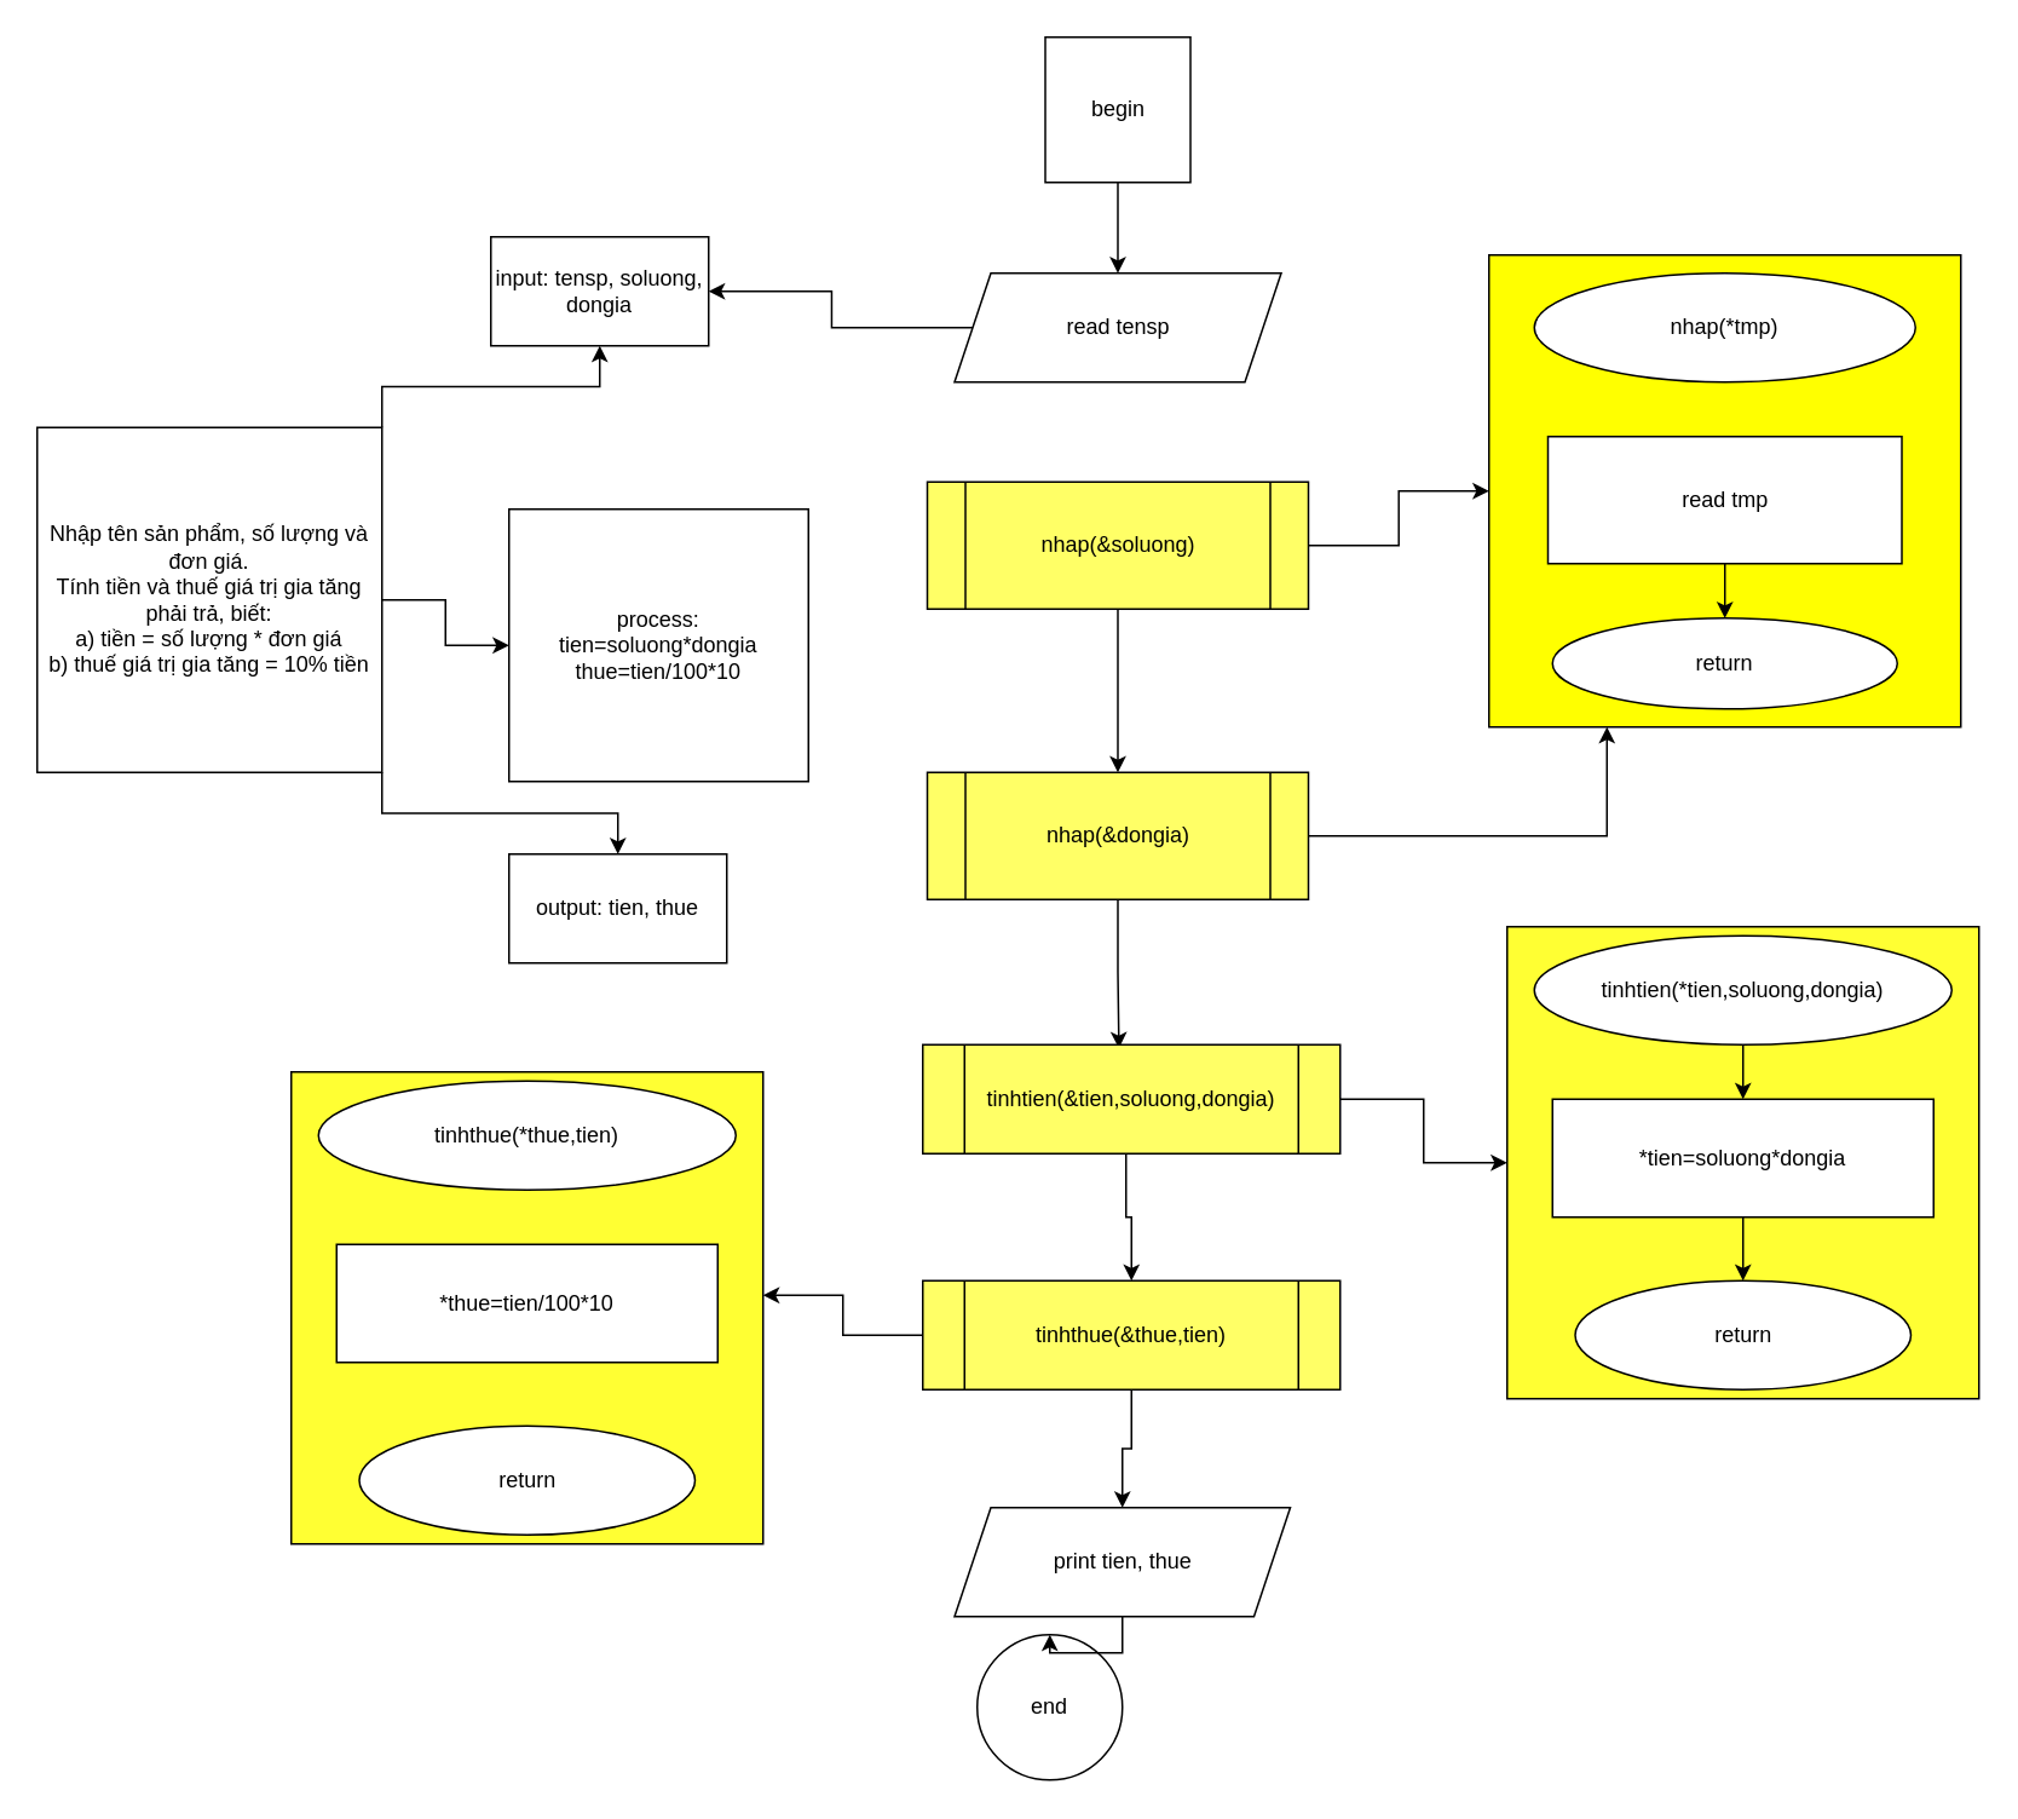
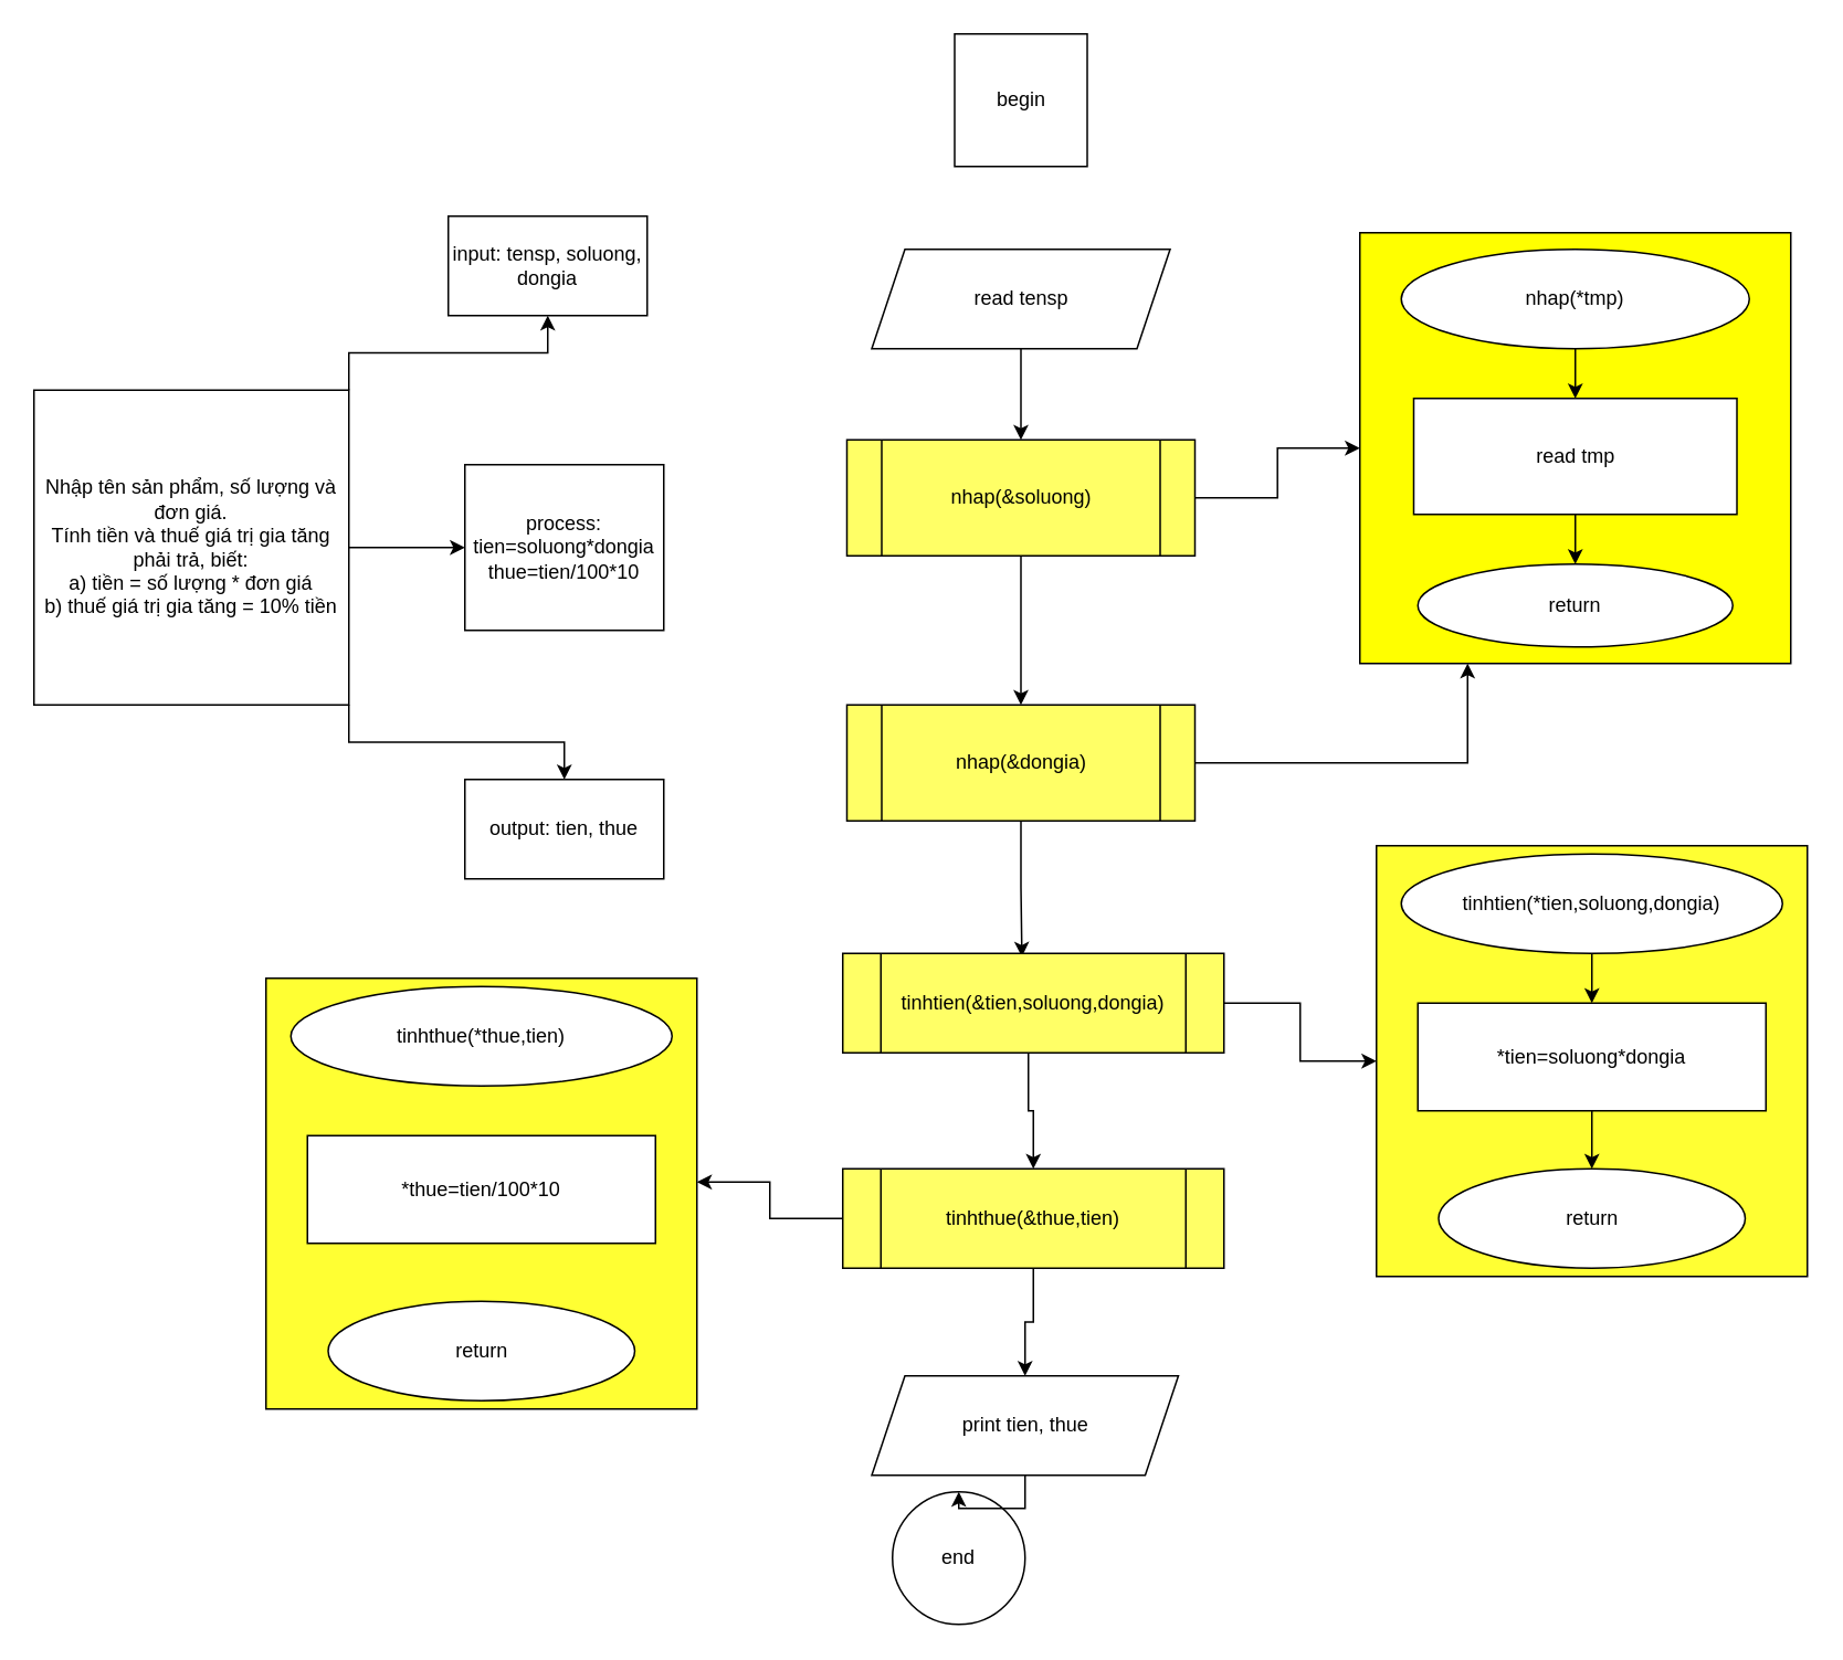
  <mxCell id="0" />
  <mxCell id="1" parent="0" />
- <mxCell id="2" style="edgeStyle=orthogonalEdgeStyle;rounded=0;orthogonalLoop=1;jettySize=auto;html=1;entryX=0.5;entryY=0;entryDx=0;entryDy=0;" parent="1" source="3" target="35" edge="1"><mxGeometry relative="1" as="geometry" /></mxCell>
  <mxCell id="3" value="begin" style="whiteSpace=wrap;html=1;aspect=fixed;rounded=0;" parent="1" vertex="1"><mxGeometry x="575.5" y="20" width="80" height="80" as="geometry" /></mxCell>
  <mxCell id="4" value="end" style="ellipse;whiteSpace=wrap;html=1;aspect=fixed;" parent="1" vertex="1"><mxGeometry x="538" y="900" width="80" height="80" as="geometry" /></mxCell>
  <mxCell id="5" style="edgeStyle=orthogonalEdgeStyle;rounded=0;orthogonalLoop=1;jettySize=auto;html=1;exitX=0.5;exitY=1;exitDx=0;exitDy=0;entryX=0.5;entryY=0;entryDx=0;entryDy=0;" parent="1" source="7" target="33" edge="1"><mxGeometry relative="1" as="geometry"><mxPoint x="615.5" y="350" as="sourcePoint" /><mxPoint x="615.5" y="410" as="targetPoint" /></mxGeometry></mxCell>
  <mxCell id="6" style="edgeStyle=orthogonalEdgeStyle;rounded=0;orthogonalLoop=1;jettySize=auto;html=1;exitX=1;exitY=0.5;exitDx=0;exitDy=0;entryX=0;entryY=0.5;entryDx=0;entryDy=0;" parent="1" source="7" target="8" edge="1"><mxGeometry relative="1" as="geometry"><mxPoint x="850" y="299.471" as="targetPoint" /></mxGeometry></mxCell>
  <mxCell id="7" value="nhap(&amp;amp;soluong)" style="shape=process;whiteSpace=wrap;html=1;backgroundOutline=1;fillColor=#FFFF66;" parent="1" vertex="1"><mxGeometry x="510.5" y="265" width="210" height="70" as="geometry" /></mxCell>
  <mxCell id="8" value="" style="whiteSpace=wrap;html=1;aspect=fixed;fillColor=#FFFF00;" parent="1" vertex="1"><mxGeometry x="820" y="140" width="260" height="260" as="geometry" /></mxCell>
+ <mxCell id="9" style="edgeStyle=orthogonalEdgeStyle;rounded=0;orthogonalLoop=1;jettySize=auto;html=1;entryX=0.5;entryY=0;entryDx=0;entryDy=0;" parent="1" source="10" target="14" edge="1"><mxGeometry relative="1" as="geometry" /></mxCell>
  <mxCell id="10" value="nhap(*tmp)" style="ellipse;whiteSpace=wrap;html=1;" parent="1" vertex="1"><mxGeometry x="845" y="150" width="210" height="60" as="geometry" /></mxCell>
  <mxCell id="11" style="edgeStyle=orthogonalEdgeStyle;rounded=0;orthogonalLoop=1;jettySize=auto;html=1;exitX=0.5;exitY=1;exitDx=0;exitDy=0;" parent="1" source="10" target="10" edge="1"><mxGeometry relative="1" as="geometry" /></mxCell>
  <mxCell id="12" value="return" style="ellipse;whiteSpace=wrap;html=1;" parent="1" vertex="1"><mxGeometry x="855" y="340" width="190" height="50" as="geometry" /></mxCell>
  <mxCell id="13" style="edgeStyle=orthogonalEdgeStyle;rounded=0;orthogonalLoop=1;jettySize=auto;html=1;entryX=0.5;entryY=0;entryDx=0;entryDy=0;" parent="1" source="14" target="12" edge="1"><mxGeometry relative="1" as="geometry" /></mxCell>
  <mxCell id="14" value="read tmp" style="rounded=0;whiteSpace=wrap;html=1;" parent="1" vertex="1"><mxGeometry x="852.5" y="240" width="195" height="70" as="geometry" /></mxCell>
  <mxCell id="15" style="edgeStyle=orthogonalEdgeStyle;rounded=0;orthogonalLoop=1;jettySize=auto;html=1;exitX=0.47;exitY=0.983;exitDx=0;exitDy=0;exitPerimeter=0;entryX=0.5;entryY=0;entryDx=0;entryDy=0;" parent="1" source="37" target="40" edge="1"><mxGeometry relative="1" as="geometry"><mxPoint x="615.5" y="650" as="sourcePoint" /><mxPoint x="615.5" y="690" as="targetPoint" /><Array as="points"><mxPoint x="620" y="634" /><mxPoint x="620" y="670" /><mxPoint x="623" y="670" /></Array></mxGeometry></mxCell>
  <mxCell id="16" style="edgeStyle=orthogonalEdgeStyle;rounded=0;orthogonalLoop=1;jettySize=auto;html=1;entryX=0.5;entryY=0;entryDx=0;entryDy=0;" parent="1" source="17" target="4" edge="1"><mxGeometry relative="1" as="geometry" /></mxCell>
  <mxCell id="17" value="print tien, thue" style="shape=parallelogram;perimeter=parallelogramPerimeter;whiteSpace=wrap;html=1;fixedSize=1;" parent="1" vertex="1"><mxGeometry x="525.5" y="830" width="185" height="60" as="geometry" /></mxCell>
  <mxCell id="18" value="" style="whiteSpace=wrap;html=1;aspect=fixed;fillColor=#FFFF33;" parent="1" vertex="1"><mxGeometry x="830" y="510" width="260" height="260" as="geometry" /></mxCell>
  <mxCell id="19" style="edgeStyle=orthogonalEdgeStyle;rounded=0;orthogonalLoop=1;jettySize=auto;html=1;entryX=0.5;entryY=0;entryDx=0;entryDy=0;" parent="1" source="20" target="23" edge="1"><mxGeometry relative="1" as="geometry" /></mxCell>
  <mxCell id="20" value="tinhtien(*tien,soluong,dongia)" style="ellipse;whiteSpace=wrap;html=1;" parent="1" vertex="1"><mxGeometry x="845" y="515" width="230" height="60" as="geometry" /></mxCell>
  <mxCell id="21" value="return" style="ellipse;whiteSpace=wrap;html=1;" parent="1" vertex="1"><mxGeometry x="867.5" y="705" width="185" height="60" as="geometry" /></mxCell>
  <mxCell id="22" style="edgeStyle=orthogonalEdgeStyle;rounded=0;orthogonalLoop=1;jettySize=auto;html=1;" parent="1" source="23" target="21" edge="1"><mxGeometry relative="1" as="geometry" /></mxCell>
  <mxCell id="23" value="*tien=soluong*dongia" style="rounded=0;whiteSpace=wrap;html=1;" parent="1" vertex="1"><mxGeometry x="855" y="605" width="210" height="65" as="geometry" /></mxCell>
  <mxCell id="24" style="edgeStyle=orthogonalEdgeStyle;rounded=0;orthogonalLoop=1;jettySize=auto;html=1;exitX=1;exitY=0;exitDx=0;exitDy=0;" parent="1" source="27" target="28" edge="1"><mxGeometry relative="1" as="geometry"><mxPoint x="280" y="200" as="targetPoint" /></mxGeometry></mxCell>
  <mxCell id="25" style="edgeStyle=orthogonalEdgeStyle;rounded=0;orthogonalLoop=1;jettySize=auto;html=1;" parent="1" source="27" target="29" edge="1"><mxGeometry relative="1" as="geometry"><mxPoint x="320" y="330" as="targetPoint" /></mxGeometry></mxCell>
  <mxCell id="26" style="edgeStyle=orthogonalEdgeStyle;rounded=0;orthogonalLoop=1;jettySize=auto;html=1;exitX=1;exitY=1;exitDx=0;exitDy=0;" parent="1" source="27" target="30" edge="1"><mxGeometry relative="1" as="geometry"><mxPoint x="330" y="500" as="targetPoint" /></mxGeometry></mxCell>
  <mxCell id="27" value="&lt;div&gt;Nhập tên sản phẩm, số lượng và đơn giá.&lt;/div&gt;&lt;div&gt;Tính tiền và thuế giá trị gia tăng phải trả, biết:&lt;/div&gt;&lt;div&gt;a) tiền = số lượng * đơn giá&lt;/div&gt;&lt;div&gt;b) thuế giá trị gia tăng = 10% tiền&lt;/div&gt;" style="whiteSpace=wrap;html=1;aspect=fixed;" parent="1" vertex="1"><mxGeometry x="20" y="235" width="190" height="190" as="geometry" /></mxCell>
  <mxCell id="28" value="input: tensp, soluong, dongia" style="rounded=0;whiteSpace=wrap;html=1;" parent="1" vertex="1"><mxGeometry x="270" y="130" width="120" height="60" as="geometry" /></mxCell>
- <mxCell id="29" value="process:&lt;br&gt;tien=soluong*dongia&lt;br&gt;thue=tien/100*10" style="rounded=0;whiteSpace=wrap;html=1;" parent="1" vertex="1"><mxGeometry x="280" y="280" width="165" height="150" as="geometry" /></mxCell>
+ <mxCell id="29" value="process:&lt;br&gt;tien=soluong*dongia&lt;br&gt;thue=tien/100*10" style="rounded=0;whiteSpace=wrap;html=1;" parent="1" vertex="1"><mxGeometry x="280" y="280" width="120" height="100" as="geometry" /></mxCell>
  <mxCell id="30" value="output: tien, thue" style="rounded=0;whiteSpace=wrap;html=1;" parent="1" vertex="1"><mxGeometry x="280" y="470" width="120" height="60" as="geometry" /></mxCell>
  <mxCell id="31" style="edgeStyle=orthogonalEdgeStyle;rounded=0;orthogonalLoop=1;jettySize=auto;html=1;exitX=0.5;exitY=1;exitDx=0;exitDy=0;entryX=0.47;entryY=0.033;entryDx=0;entryDy=0;entryPerimeter=0;" parent="1" source="33" target="37" edge="1"><mxGeometry relative="1" as="geometry"><mxPoint x="615.5" y="510" as="sourcePoint" /><mxPoint x="616" y="580" as="targetPoint" /></mxGeometry></mxCell>
  <mxCell id="32" style="edgeStyle=orthogonalEdgeStyle;rounded=0;orthogonalLoop=1;jettySize=auto;html=1;exitX=1;exitY=0.5;exitDx=0;exitDy=0;entryX=0.25;entryY=1;entryDx=0;entryDy=0;" parent="1" source="33" target="8" edge="1"><mxGeometry relative="1" as="geometry" /></mxCell>
  <mxCell id="33" value="nhap(&amp;amp;dongia)" style="shape=process;whiteSpace=wrap;html=1;backgroundOutline=1;fillColor=#FFFF66;" parent="1" vertex="1"><mxGeometry x="510.5" y="425" width="210" height="70" as="geometry" /></mxCell>
- <mxCell id="34" style="edgeStyle=orthogonalEdgeStyle;rounded=0;orthogonalLoop=1;jettySize=auto;html=1;" parent="1" source="35" target="28" edge="1"><mxGeometry relative="1" as="geometry"><mxPoint x="615.5" y="250" as="targetPoint" /></mxGeometry></mxCell>
+ <mxCell id="34" style="edgeStyle=orthogonalEdgeStyle;rounded=0;orthogonalLoop=1;jettySize=auto;html=1;entryX=0.5;entryY=0;entryDx=0;entryDy=0;" parent="1" source="35" target="7" edge="1"><mxGeometry relative="1" as="geometry"><mxPoint x="615.5" y="250" as="targetPoint" /></mxGeometry></mxCell>
  <mxCell id="35" value="read tensp" style="shape=parallelogram;perimeter=parallelogramPerimeter;whiteSpace=wrap;html=1;fixedSize=1;" parent="1" vertex="1"><mxGeometry x="525.5" y="150" width="180" height="60" as="geometry" /></mxCell>
  <mxCell id="36" style="edgeStyle=orthogonalEdgeStyle;rounded=0;orthogonalLoop=1;jettySize=auto;html=1;exitX=1;exitY=0.5;exitDx=0;exitDy=0;" parent="1" source="37" target="18" edge="1"><mxGeometry relative="1" as="geometry" /></mxCell>
  <mxCell id="37" value="tinhtien(&amp;amp;tien,soluong,dongia)" style="shape=process;whiteSpace=wrap;html=1;backgroundOutline=1;fillColor=#FFFF66;" parent="1" vertex="1"><mxGeometry x="508" y="575" width="230" height="60" as="geometry" /></mxCell>
  <mxCell id="38" style="edgeStyle=orthogonalEdgeStyle;rounded=0;orthogonalLoop=1;jettySize=auto;html=1;entryX=0.5;entryY=0;entryDx=0;entryDy=0;exitX=0.5;exitY=1;exitDx=0;exitDy=0;" parent="1" source="40" target="17" edge="1"><mxGeometry relative="1" as="geometry"><mxPoint x="615.5" y="780" as="sourcePoint" /></mxGeometry></mxCell>
  <mxCell id="39" style="edgeStyle=orthogonalEdgeStyle;rounded=0;orthogonalLoop=1;jettySize=auto;html=1;exitX=0;exitY=0.5;exitDx=0;exitDy=0;entryX=1;entryY=0.473;entryDx=0;entryDy=0;entryPerimeter=0;" parent="1" source="40" target="41" edge="1"><mxGeometry relative="1" as="geometry" /></mxCell>
  <mxCell id="40" value="tinhthue(&amp;amp;thue,tien)" style="shape=process;whiteSpace=wrap;html=1;backgroundOutline=1;fillColor=#FFFF66;" parent="1" vertex="1"><mxGeometry x="508" y="705" width="230" height="60" as="geometry" /></mxCell>
  <mxCell id="41" value="" style="whiteSpace=wrap;html=1;aspect=fixed;fillColor=#FFFF33;" parent="1" vertex="1"><mxGeometry x="160" y="590" width="260" height="260" as="geometry" /></mxCell>
  <mxCell id="42" value="tinhthue(*thue,tien)" style="ellipse;whiteSpace=wrap;html=1;" parent="1" vertex="1"><mxGeometry x="175" y="595" width="230" height="60" as="geometry" /></mxCell>
  <mxCell id="43" value="return" style="ellipse;whiteSpace=wrap;html=1;" parent="1" vertex="1"><mxGeometry x="197.5" y="785" width="185" height="60" as="geometry" /></mxCell>
  <mxCell id="44" value="*thue=tien/100*10" style="rounded=0;whiteSpace=wrap;html=1;" parent="1" vertex="1"><mxGeometry x="185" y="685" width="210" height="65" as="geometry" /></mxCell>
